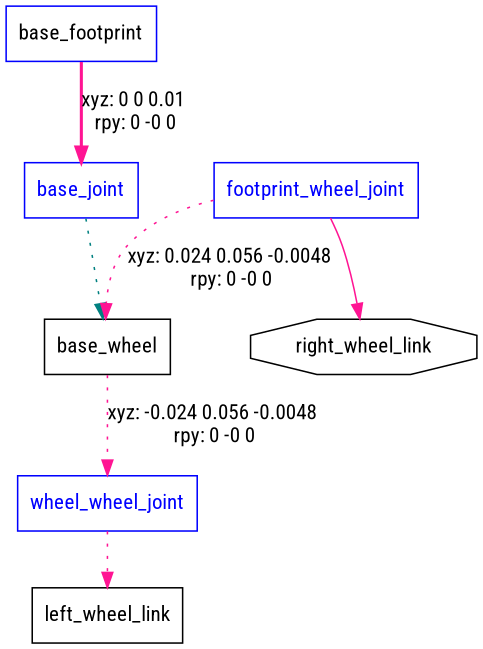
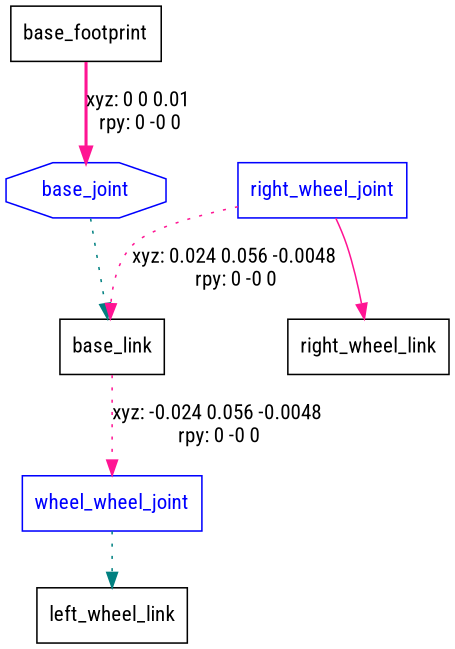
  digraph {
    fontname="Roboto Condensed"
    node [fontname="Roboto Condensed" shape=box]
    edge [color=deeppink fontname="Roboto Condensed" style=dotted]
-   n1 [label=base_footprint color=blue]
-   base_joint [color=blue fontcolor=blue]
-   n3 [label=base_wheel]
+   n1 [label=base_footprint]
+   base_joint [color=blue fontcolor=blue shape=octagon]
+   n3 [label=base_link]
    n4 [color=blue fontcolor=blue label=wheel_wheel_joint]
    n5 [label=left_wheel_link]
-   right_wheel_joint [color=blue fontcolor=blue label=footprint_wheel_joint]
-   n7 [label=right_wheel_link shape=octagon]
+   right_wheel_joint [color=blue fontcolor=blue]
+   n7 [label=right_wheel_link]
    n1 -> base_joint [label="xyz: 0 0 0.01 \nrpy: 0 -0 0" style=bold]
    base_joint -> n3 [color=teal]
    n3 -> n4 [label="xyz: -0.024 0.056 -0.0048 \nrpy: 0 -0 0"]
-   n4 -> n5
+   n4 -> n5 [color=teal]
    right_wheel_joint -> n3 [label="xyz: 0.024 0.056 -0.0048 \nrpy: 0 -0 0"]
    right_wheel_joint -> n7 [style=solid]
  }
